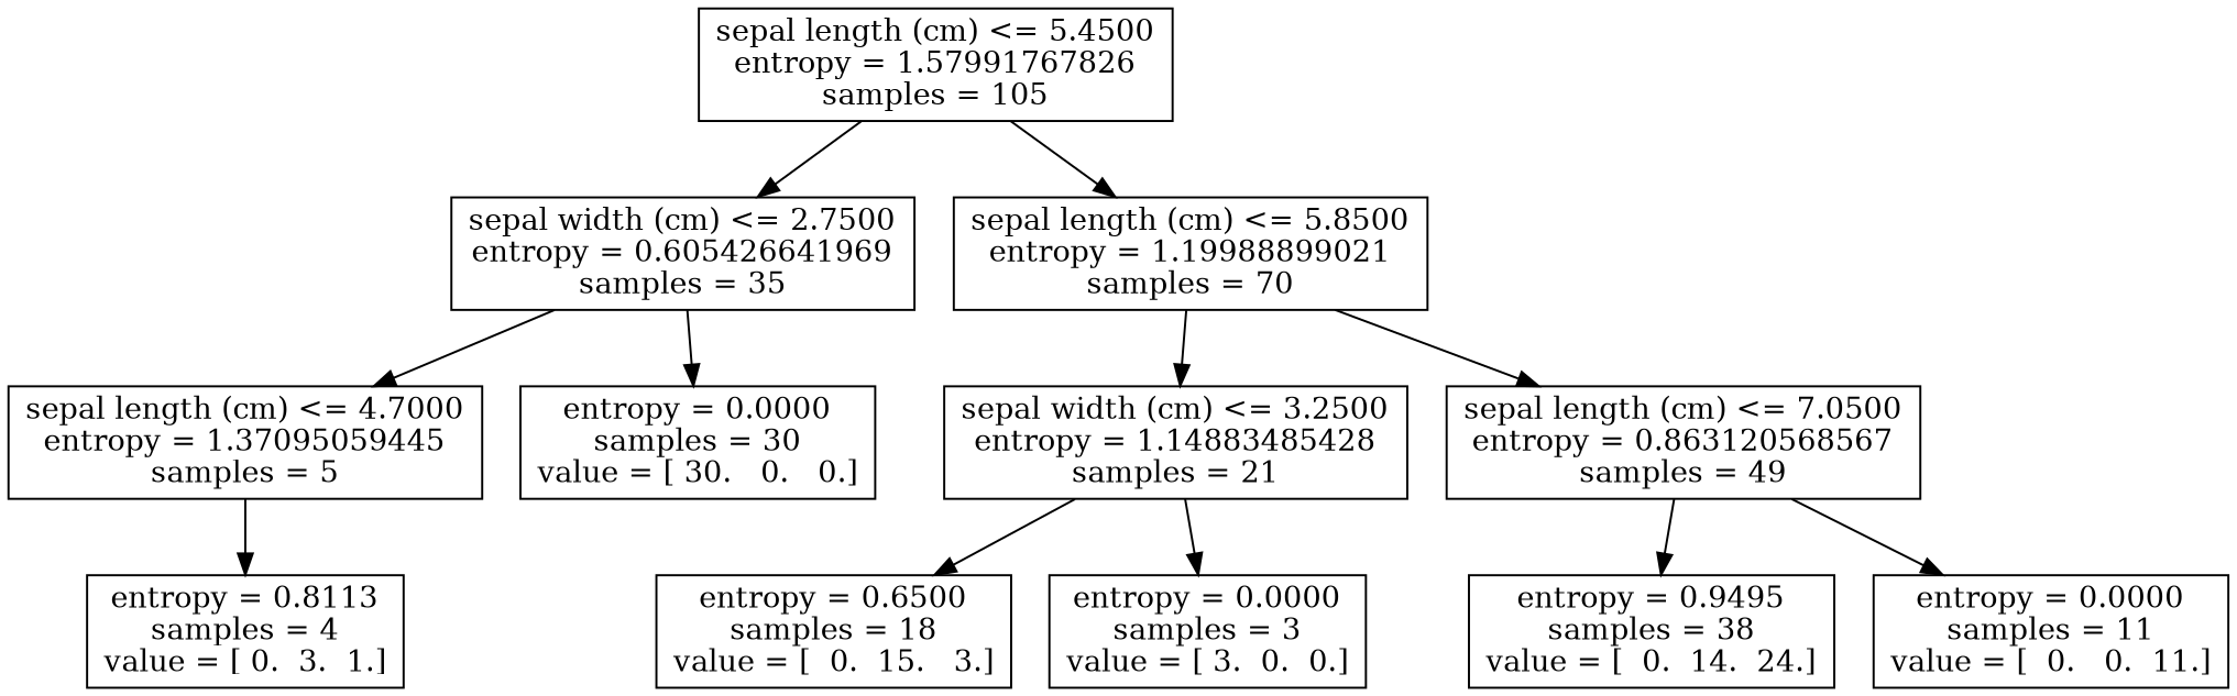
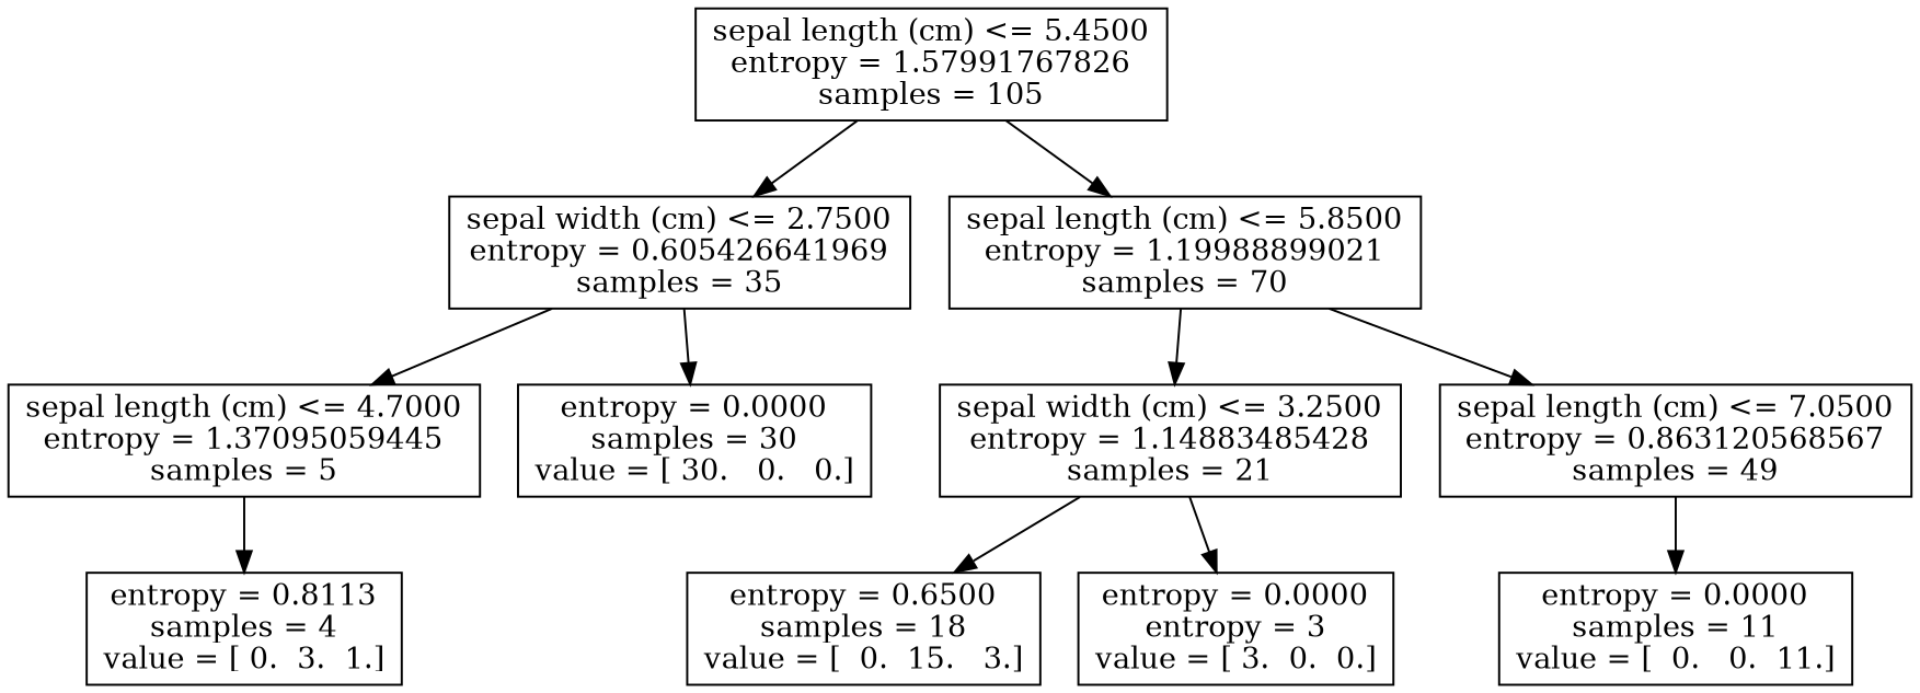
  digraph {
    node [shape=box]
    n1 [label="sepal length (cm) <= 5.4500\nentropy = 1.57991767826\nsamples = 105"]
    n2 [label="sepal width (cm) <= 2.7500\nentropy = 0.605426641969\nsamples = 35"]
    n3 [label="sepal length (cm) <= 5.8500\nentropy = 1.19988899021\nsamples = 70"]
    n4 [label="sepal length (cm) <= 4.7000\nentropy = 1.37095059445\nsamples = 5"]
    n5 [label="entropy = 0.0000\nsamples = 30\nvalue = [ 30.   0.   0.]"]
    n6 [label="sepal width (cm) <= 3.2500\nentropy = 1.14883485428\nsamples = 21"]
    n7 [label="sepal length (cm) <= 7.0500\nentropy = 0.863120568567\nsamples = 49"]
    n8 [label="entropy = 0.8113\nsamples = 4\nvalue = [ 0.  3.  1.]"]
    n9 [label="entropy = 0.6500\nsamples = 18\nvalue = [  0.  15.   3.]"]
-   n10 [label="entropy = 0.0000\nsamples = 3\nvalue = [ 3.  0.  0.]"]
-   n11 [label="entropy = 0.9495\nsamples = 38\nvalue = [  0.  14.  24.]"]
+   n10 [label="entropy = 0.0000\nentropy = 3\nvalue = [ 3.  0.  0.]"]
    n12 [label="entropy = 0.0000\nsamples = 11\nvalue = [  0.   0.  11.]"]
    n1 -> n2
    n1 -> n3
    n2 -> n4
    n2 -> n5
    n3 -> n6
    n3 -> n7
    n4 -> n8
    n6 -> n9
    n6 -> n10
-   n7 -> n11
    n7 -> n12
  }
